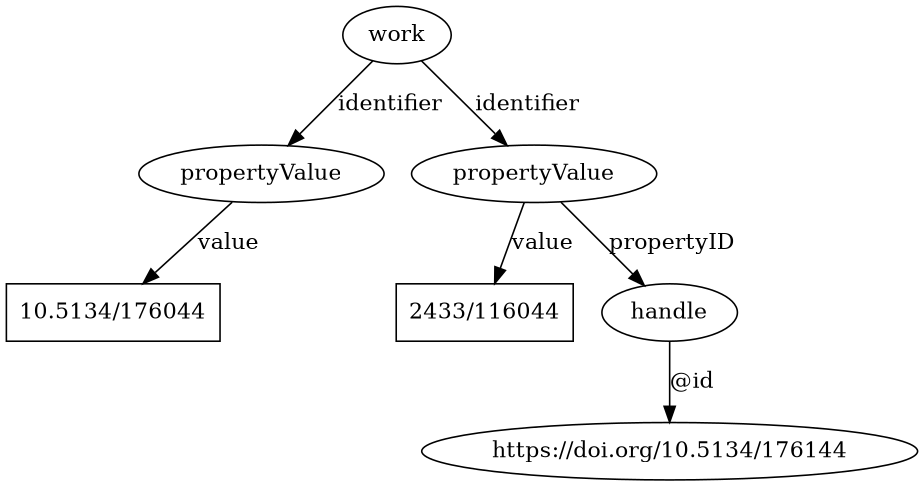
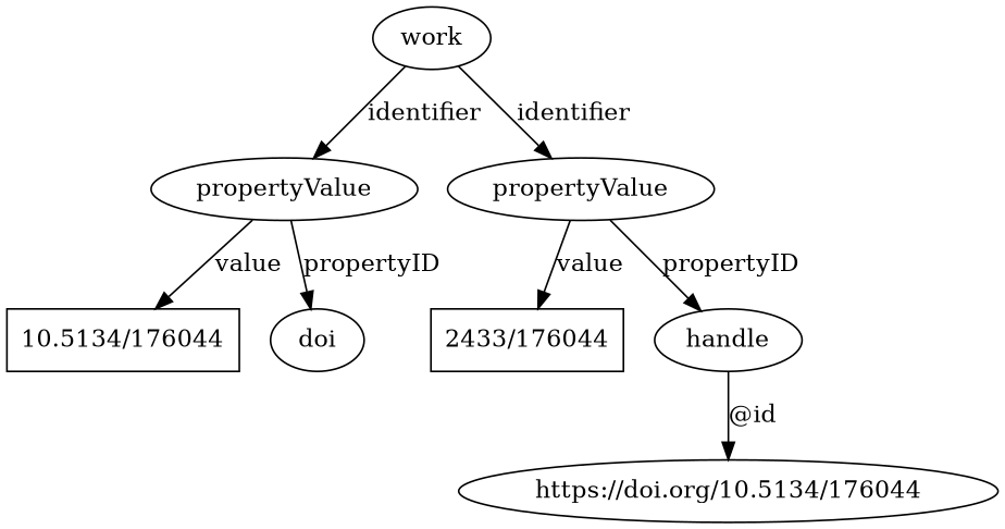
  digraph {
    rankdir=TB
    n1 [label=propertyValue]
    n2 [label="10.5134/176044" shape=box]
+   doi
    n4 [label=propertyValue]
-   n5 [label="2433/116044" shape=box]
+   n5 [label="2433/176044" shape=box]
    handle
-   "https://doi.org/10.5134/176044" [label="https://doi.org/10.5134/176144"]
+   "https://doi.org/10.5134/176044"
    work
    n1 -> n2 [label=value]
+   n1 -> doi [label=propertyID]
    n4 -> n5 [label=value]
    n4 -> handle [label=propertyID]
    handle -> "https://doi.org/10.5134/176044" [label="@id"]
    work -> n1 [label=identifier]
    work -> n4 [label=identifier]
  }
